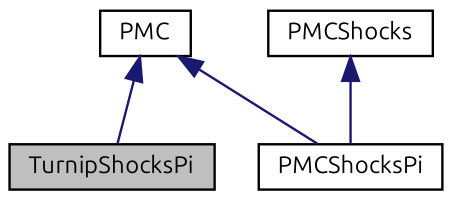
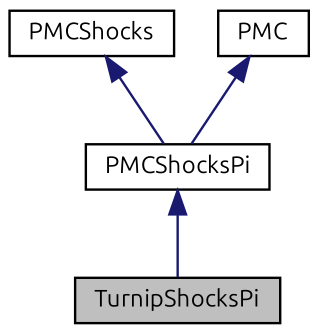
  digraph {
    fontname=Ubuntu
    node [color=black fontname=Ubuntu fontsize=10 shape=record]
    edge [color=midnightblue dir=back fontname=Ubuntu fontsize=10 labelfontname=Helvetica labelfontsize=10 style=solid]
    n1 [fillcolor=grey75 fontcolor=black height=0.2 label=TurnipShocksPi style=filled width=0.4]
    n2 [height=0.2 label=PMCShocksPi width=0.4]
    n3 [height=0.2 label=PMCShocks width=0.4]
    n4 [height=0.2 label=PMC width=0.4]
-   n4 -> n1
+   n2 -> n1
    n3 -> n2
    n4 -> n2
  }
